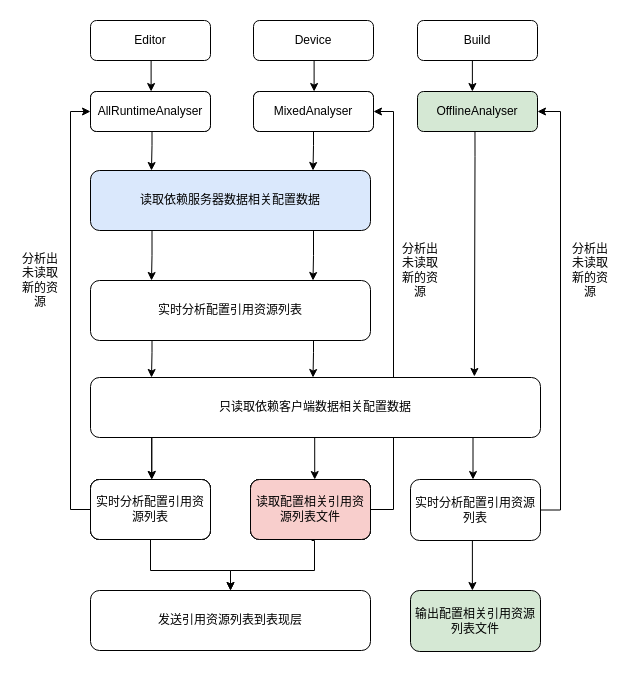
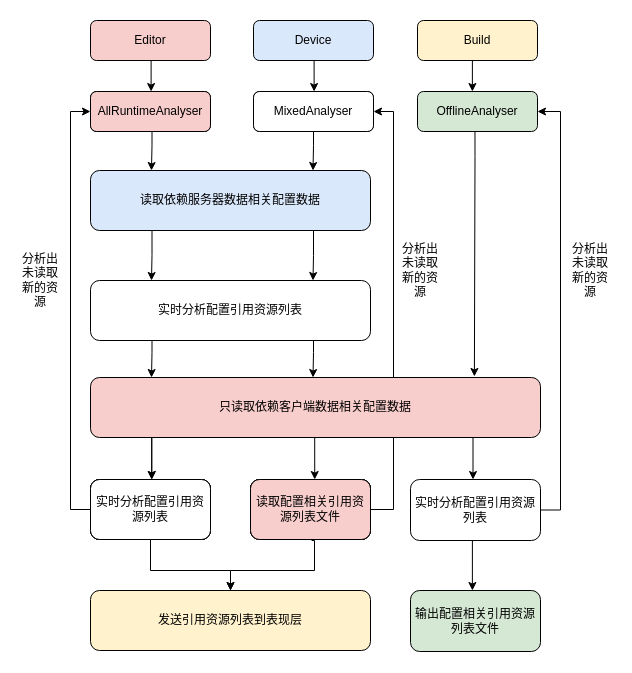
  <mxCell id="0" />
  <mxCell id="1" parent="0" />
  <mxCell id="2" value="OfflineAnalyser" style="rounded=1;whiteSpace=wrap;html=1;fontSize=12;glass=0;strokeWidth=1;shadow=0;fillColor=#d5e8d4;" vertex="1" parent="1"><mxGeometry x="417" y="91" width="120" height="40" as="geometry" /></mxCell>
  <mxCell id="3" style="edgeStyle=orthogonalEdgeStyle;rounded=0;orthogonalLoop=1;jettySize=auto;html=1;exitX=0.5;exitY=1;exitDx=0;exitDy=0;entryX=0.75;entryY=0;entryDx=0;entryDy=0;" edge="1" parent="1"><mxGeometry relative="1" as="geometry"><mxPoint x="310" y="230" as="sourcePoint" /><mxPoint x="312.5" y="280" as="targetPoint" /><Array as="points"><mxPoint x="313" y="230" /><mxPoint x="313" y="255" /></Array></mxGeometry></mxCell>
  <mxCell id="4" value="" style="rounded=1;whiteSpace=wrap;html=1;" vertex="1" parent="1"><mxGeometry x="90" y="479" width="120" height="60" as="geometry" /></mxCell>
  <mxCell id="5" value="" style="rounded=1;whiteSpace=wrap;html=1;" vertex="1" parent="1"><mxGeometry x="250" y="479" width="120" height="60" as="geometry" /></mxCell>
  <mxCell id="6" style="edgeStyle=orthogonalEdgeStyle;rounded=0;orthogonalLoop=1;jettySize=auto;html=1;exitX=1;exitY=0.5;exitDx=0;exitDy=0;entryX=1;entryY=0.5;entryDx=0;entryDy=0;" edge="1" parent="1" source="7" target="2"><mxGeometry relative="1" as="geometry" /></mxCell>
  <mxCell id="7" value="&lt;span&gt;实时分析配置引用资源列表&lt;/span&gt;" style="rounded=1;whiteSpace=wrap;html=1;" vertex="1" parent="1"><mxGeometry x="410" y="479" width="130" height="61" as="geometry" /></mxCell>
  <mxCell id="8" value="读取依赖服务器数据相关配置数据" style="rounded=1;whiteSpace=wrap;html=1;fillColor=#dae8fc;" vertex="1" parent="1"><mxGeometry x="90" y="170" width="280" height="60" as="geometry" /></mxCell>
  <mxCell id="9" style="edgeStyle=orthogonalEdgeStyle;rounded=0;orthogonalLoop=1;jettySize=auto;html=1;exitX=0.5;exitY=1;exitDx=0;exitDy=0;entryX=0.75;entryY=0;entryDx=0;entryDy=0;" edge="1" parent="1"><mxGeometry relative="1" as="geometry"><mxPoint x="310" y="120" as="sourcePoint" /><mxPoint x="312.5" y="170" as="targetPoint" /><Array as="points"><mxPoint x="313" y="120" /><mxPoint x="313" y="145" /></Array></mxGeometry></mxCell>
  <mxCell id="10" style="edgeStyle=orthogonalEdgeStyle;rounded=0;orthogonalLoop=1;jettySize=auto;html=1;exitX=0.5;exitY=1;exitDx=0;exitDy=0;entryX=0.75;entryY=0;entryDx=0;entryDy=0;" edge="1" parent="1"><mxGeometry relative="1" as="geometry"><mxPoint x="148.47" y="120" as="sourcePoint" /><mxPoint x="150.97" y="170" as="targetPoint" /><Array as="points"><mxPoint x="151.47" y="120" /><mxPoint x="151.47" y="145" /></Array></mxGeometry></mxCell>
  <mxCell id="11" value="FullRuntimeAnalyser" style="rounded=1;whiteSpace=wrap;html=1;fontSize=12;glass=0;strokeWidth=1;shadow=0;" parent="1" vertex="1"><mxGeometry x="90" y="91" width="120" height="40" as="geometry" /></mxCell>
  <mxCell id="12" value="MixedAnalyser" style="rounded=1;whiteSpace=wrap;html=1;fontSize=12;glass=0;strokeWidth=1;shadow=0;" vertex="1" parent="1"><mxGeometry x="253" y="91" width="120" height="40" as="geometry" /></mxCell>
  <mxCell id="13" style="edgeStyle=orthogonalEdgeStyle;rounded=0;orthogonalLoop=1;jettySize=auto;html=1;exitX=0.5;exitY=1;exitDx=0;exitDy=0;entryX=0.75;entryY=0;entryDx=0;entryDy=0;" edge="1" parent="1"><mxGeometry relative="1" as="geometry"><mxPoint x="148.5" y="230" as="sourcePoint" /><mxPoint x="151" y="280" as="targetPoint" /><Array as="points"><mxPoint x="151.5" y="230" /><mxPoint x="151.5" y="255" /></Array></mxGeometry></mxCell>
  <mxCell id="14" style="edgeStyle=orthogonalEdgeStyle;rounded=0;orthogonalLoop=1;jettySize=auto;html=1;exitX=0.5;exitY=1;exitDx=0;exitDy=0;entryX=0.865;entryY=-0.017;entryDx=0;entryDy=0;entryPerimeter=0;" edge="1" parent="1"><mxGeometry relative="1" as="geometry"><mxPoint x="474.47" y="131" as="sourcePoint" /><mxPoint x="473.9" y="375.98" as="targetPoint" /><Array as="points"><mxPoint x="475" y="156" /></Array></mxGeometry></mxCell>
  <mxCell id="15" style="edgeStyle=orthogonalEdgeStyle;rounded=0;orthogonalLoop=1;jettySize=auto;html=1;exitX=0.5;exitY=1;exitDx=0;exitDy=0;entryX=0.75;entryY=0;entryDx=0;entryDy=0;" edge="1" parent="1"><mxGeometry relative="1" as="geometry"><mxPoint x="310" y="327" as="sourcePoint" /><mxPoint x="312.5" y="377" as="targetPoint" /><Array as="points"><mxPoint x="313" y="327" /><mxPoint x="313" y="352" /></Array></mxGeometry></mxCell>
  <mxCell id="16" style="edgeStyle=orthogonalEdgeStyle;rounded=0;orthogonalLoop=1;jettySize=auto;html=1;exitX=0.5;exitY=1;exitDx=0;exitDy=0;entryX=0.75;entryY=0;entryDx=0;entryDy=0;" edge="1" parent="1"><mxGeometry relative="1" as="geometry"><mxPoint x="148.5" y="327" as="sourcePoint" /><mxPoint x="151" y="377" as="targetPoint" /><Array as="points"><mxPoint x="151.5" y="327" /><mxPoint x="151.5" y="352" /></Array></mxGeometry></mxCell>
  <mxCell id="17" value="实时分析配置引用资源列表" style="rounded=1;whiteSpace=wrap;html=1;" vertex="1" parent="1"><mxGeometry x="90" y="280" width="280" height="60" as="geometry" /></mxCell>
  <mxCell id="18" style="edgeStyle=orthogonalEdgeStyle;rounded=0;orthogonalLoop=1;jettySize=auto;html=1;exitX=0.5;exitY=1;exitDx=0;exitDy=0;entryX=0.75;entryY=0;entryDx=0;entryDy=0;" edge="1" parent="1"><mxGeometry relative="1" as="geometry"><mxPoint x="148.75" y="429" as="sourcePoint" /><mxPoint x="151.25" y="479" as="targetPoint" /><Array as="points"><mxPoint x="151.25" y="429" /></Array></mxGeometry></mxCell>
  <mxCell id="19" style="edgeStyle=orthogonalEdgeStyle;rounded=0;orthogonalLoop=1;jettySize=auto;html=1;exitX=0.5;exitY=1;exitDx=0;exitDy=0;entryX=0.75;entryY=0;entryDx=0;entryDy=0;" edge="1" parent="1"><mxGeometry relative="1" as="geometry"><mxPoint x="311.72" y="429" as="sourcePoint" /><mxPoint x="314.22" y="479" as="targetPoint" /><Array as="points"><mxPoint x="314.22" y="429" /></Array></mxGeometry></mxCell>
  <mxCell id="20" style="edgeStyle=orthogonalEdgeStyle;rounded=0;orthogonalLoop=1;jettySize=auto;html=1;exitX=0.5;exitY=1;exitDx=0;exitDy=0;entryX=0.75;entryY=0;entryDx=0;entryDy=0;" edge="1" parent="1"><mxGeometry relative="1" as="geometry"><mxPoint x="470" y="429" as="sourcePoint" /><mxPoint x="472.5" y="479" as="targetPoint" /><Array as="points"><mxPoint x="472.5" y="429" /></Array></mxGeometry></mxCell>
- <mxCell id="21" value="AllRuntimeAnalyser" style="rounded=1;whiteSpace=wrap;html=1;fontSize=12;glass=0;strokeWidth=1;shadow=0;" vertex="1" parent="1"><mxGeometry x="90" y="91" width="120" height="40" as="geometry" /></mxCell>
+ <mxCell id="21" value="AllRuntimeAnalyser" style="rounded=1;whiteSpace=wrap;html=1;fontSize=12;glass=0;strokeWidth=1;shadow=0;fillColor=#f8cecc;" vertex="1" parent="1"><mxGeometry x="90" y="91" width="120" height="40" as="geometry" /></mxCell>
  <mxCell id="22" value="MixedAnalyser" style="rounded=1;whiteSpace=wrap;html=1;fontSize=12;glass=0;strokeWidth=1;shadow=0;" vertex="1" parent="1"><mxGeometry x="253" y="91" width="120" height="40" as="geometry" /></mxCell>
  <mxCell id="23" value="" style="rounded=1;whiteSpace=wrap;html=1;" vertex="1" parent="1"><mxGeometry x="90" y="479" width="120" height="60" as="geometry" /></mxCell>
  <mxCell id="24" value="" style="rounded=1;whiteSpace=wrap;html=1;" vertex="1" parent="1"><mxGeometry x="250" y="479" width="120" height="60" as="geometry" /></mxCell>
  <mxCell id="25" value="" style="rounded=1;whiteSpace=wrap;html=1;" vertex="1" parent="1"><mxGeometry x="90" y="479" width="120" height="60" as="geometry" /></mxCell>
  <mxCell id="26" value="" style="rounded=1;whiteSpace=wrap;html=1;" vertex="1" parent="1"><mxGeometry x="250" y="479" width="120" height="60" as="geometry" /></mxCell>
  <mxCell id="27" style="edgeStyle=orthogonalEdgeStyle;rounded=0;orthogonalLoop=1;jettySize=auto;html=1;exitX=0.5;exitY=1;exitDx=0;exitDy=0;" edge="1" parent="1" source="29"><mxGeometry relative="1" as="geometry"><mxPoint x="230" y="590" as="targetPoint" /><Array as="points"><mxPoint x="150" y="570" /><mxPoint x="230" y="570" /></Array></mxGeometry></mxCell>
  <mxCell id="28" style="edgeStyle=orthogonalEdgeStyle;rounded=0;orthogonalLoop=1;jettySize=auto;html=1;exitX=0;exitY=0.5;exitDx=0;exitDy=0;entryX=0;entryY=0.5;entryDx=0;entryDy=0;" edge="1" parent="1" source="29" target="21"><mxGeometry relative="1" as="geometry" /></mxCell>
  <mxCell id="29" value="&lt;span&gt;实时分析配置引用资源列表&lt;/span&gt;" style="rounded=1;whiteSpace=wrap;html=1;" vertex="1" parent="1"><mxGeometry x="90" y="479" width="120" height="60" as="geometry" /></mxCell>
  <mxCell id="30" style="edgeStyle=orthogonalEdgeStyle;rounded=0;orthogonalLoop=1;jettySize=auto;html=1;exitX=1;exitY=0.5;exitDx=0;exitDy=0;entryX=1;entryY=0.5;entryDx=0;entryDy=0;" edge="1" parent="1" source="31" target="22"><mxGeometry relative="1" as="geometry" /></mxCell>
  <mxCell id="31" value="读取配置相关引用资源列表文件" style="rounded=1;whiteSpace=wrap;html=1;fillColor=#f8cecc;" vertex="1" parent="1"><mxGeometry x="250" y="479" width="120" height="60" as="geometry" /></mxCell>
  <mxCell id="32" value="输出配置相关引用资源列表文件" style="rounded=1;whiteSpace=wrap;html=1;fillColor=#d5e8d4;" vertex="1" parent="1"><mxGeometry x="410" y="590" width="130" height="61" as="geometry" /></mxCell>
- <mxCell id="33" value="发送引用资源列表到表现层" style="rounded=1;whiteSpace=wrap;html=1;" vertex="1" parent="1"><mxGeometry x="90" y="590" width="280" height="60" as="geometry" /></mxCell>
+ <mxCell id="33" value="发送引用资源列表到表现层" style="rounded=1;whiteSpace=wrap;html=1;fillColor=#fff2cc;" vertex="1" parent="1"><mxGeometry x="90" y="590" width="280" height="60" as="geometry" /></mxCell>
  <mxCell id="34" style="edgeStyle=orthogonalEdgeStyle;rounded=0;orthogonalLoop=1;jettySize=auto;html=1;exitX=0.5;exitY=1;exitDx=0;exitDy=0;entryX=0.75;entryY=0;entryDx=0;entryDy=0;" edge="1" parent="1"><mxGeometry relative="1" as="geometry"><mxPoint x="148.72" y="429" as="sourcePoint" /><mxPoint x="151.22" y="479" as="targetPoint" /><Array as="points"><mxPoint x="151.22" y="429" /></Array></mxGeometry></mxCell>
  <mxCell id="35" style="edgeStyle=orthogonalEdgeStyle;rounded=0;orthogonalLoop=1;jettySize=auto;html=1;exitX=0.5;exitY=1;exitDx=0;exitDy=0;entryX=0.5;entryY=0;entryDx=0;entryDy=0;" edge="1" parent="1" target="33"><mxGeometry relative="1" as="geometry"><mxPoint x="311.11" y="540" as="sourcePoint" /><mxPoint x="313.61" y="590" as="targetPoint" /><Array as="points"><mxPoint x="314" y="540" /><mxPoint x="314" y="570" /><mxPoint x="230" y="570" /></Array></mxGeometry></mxCell>
  <mxCell id="36" style="edgeStyle=orthogonalEdgeStyle;rounded=0;orthogonalLoop=1;jettySize=auto;html=1;exitX=0.5;exitY=1;exitDx=0;exitDy=0;entryX=0.75;entryY=0;entryDx=0;entryDy=0;" edge="1" parent="1"><mxGeometry relative="1" as="geometry"><mxPoint x="469.39" y="540" as="sourcePoint" /><mxPoint x="471.89" y="590" as="targetPoint" /><Array as="points"><mxPoint x="471.89" y="540" /></Array></mxGeometry></mxCell>
- <mxCell id="37" value="&lt;span&gt;只读取依赖客户端数据相关配置数据&lt;/span&gt;" style="rounded=1;whiteSpace=wrap;html=1;" vertex="1" parent="1"><mxGeometry x="90" y="377" width="450" height="60" as="geometry" /></mxCell>
+ <mxCell id="37" value="&lt;span&gt;只读取依赖客户端数据相关配置数据&lt;/span&gt;" style="rounded=1;whiteSpace=wrap;html=1;fillColor=#f8cecc;" vertex="1" parent="1"><mxGeometry x="90" y="377" width="450" height="60" as="geometry" /></mxCell>
  <mxCell id="38" style="edgeStyle=orthogonalEdgeStyle;rounded=0;orthogonalLoop=1;jettySize=auto;html=1;exitX=0.5;exitY=1;exitDx=0;exitDy=0;entryX=0.75;entryY=0;entryDx=0;entryDy=0;" edge="1" parent="1"><mxGeometry relative="1" as="geometry"><mxPoint x="311.11" y="41" as="sourcePoint" /><mxPoint x="313.61" y="91" as="targetPoint" /><Array as="points"><mxPoint x="313.61" y="41" /></Array></mxGeometry></mxCell>
  <mxCell id="39" style="edgeStyle=orthogonalEdgeStyle;rounded=0;orthogonalLoop=1;jettySize=auto;html=1;exitX=0.5;exitY=1;exitDx=0;exitDy=0;entryX=0.75;entryY=0;entryDx=0;entryDy=0;" edge="1" parent="1"><mxGeometry relative="1" as="geometry"><mxPoint x="469.39" y="41" as="sourcePoint" /><mxPoint x="471.89" y="91" as="targetPoint" /><Array as="points"><mxPoint x="471.89" y="41" /></Array></mxGeometry></mxCell>
  <mxCell id="40" style="edgeStyle=orthogonalEdgeStyle;rounded=0;orthogonalLoop=1;jettySize=auto;html=1;exitX=0.5;exitY=1;exitDx=0;exitDy=0;entryX=0.75;entryY=0;entryDx=0;entryDy=0;" edge="1" parent="1"><mxGeometry relative="1" as="geometry"><mxPoint x="148.11" y="41" as="sourcePoint" /><mxPoint x="150.61" y="91" as="targetPoint" /><Array as="points"><mxPoint x="150.61" y="41" /></Array></mxGeometry></mxCell>
- <mxCell id="41" value="Editor" style="rounded=1;whiteSpace=wrap;html=1;" vertex="1" parent="1"><mxGeometry x="90" y="20" width="120" height="40" as="geometry" /></mxCell>
- <mxCell id="42" value="Device" style="rounded=1;whiteSpace=wrap;html=1;" vertex="1" parent="1"><mxGeometry x="253" y="20" width="120" height="40" as="geometry" /></mxCell>
- <mxCell id="43" value="Build" style="rounded=1;whiteSpace=wrap;html=1;" vertex="1" parent="1"><mxGeometry x="417" y="20" width="120" height="40" as="geometry" /></mxCell>
+ <mxCell id="41" value="Editor" style="rounded=1;whiteSpace=wrap;html=1;fillColor=#f8cecc;" vertex="1" parent="1"><mxGeometry x="90" y="20" width="120" height="40" as="geometry" /></mxCell>
+ <mxCell id="42" value="Device" style="rounded=1;whiteSpace=wrap;html=1;fillColor=#dae8fc;" vertex="1" parent="1"><mxGeometry x="253" y="20" width="120" height="40" as="geometry" /></mxCell>
+ <mxCell id="43" value="Build" style="rounded=1;whiteSpace=wrap;html=1;fillColor=#fff2cc;" vertex="1" parent="1"><mxGeometry x="417" y="20" width="120" height="40" as="geometry" /></mxCell>
  <mxCell id="44" value="分析出未读取新的资源" style="text;html=1;strokeColor=none;fillColor=none;align=center;verticalAlign=middle;whiteSpace=wrap;rounded=0;" vertex="1" parent="1"><mxGeometry x="20" y="270" width="40" height="20" as="geometry" /></mxCell>
  <mxCell id="45" value="分析出未读取新的资源" style="text;html=1;strokeColor=none;fillColor=none;align=center;verticalAlign=middle;whiteSpace=wrap;rounded=0;" vertex="1" parent="1"><mxGeometry x="400" y="260" width="40" height="20" as="geometry" /></mxCell>
  <mxCell id="46" value="分析出未读取新的资源" style="text;html=1;strokeColor=none;fillColor=none;align=center;verticalAlign=middle;whiteSpace=wrap;rounded=0;" vertex="1" parent="1"><mxGeometry x="570" y="260" width="40" height="20" as="geometry" /></mxCell>
